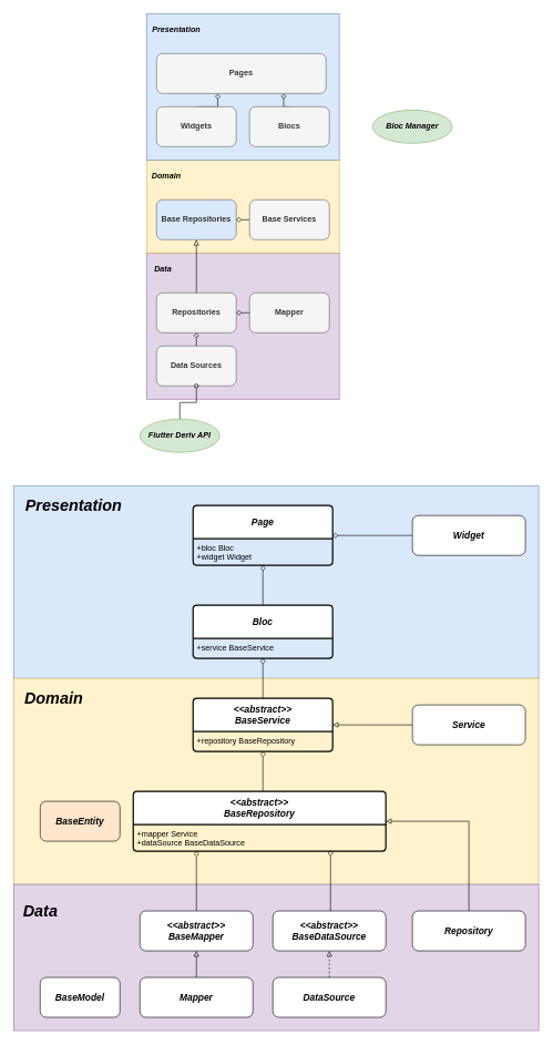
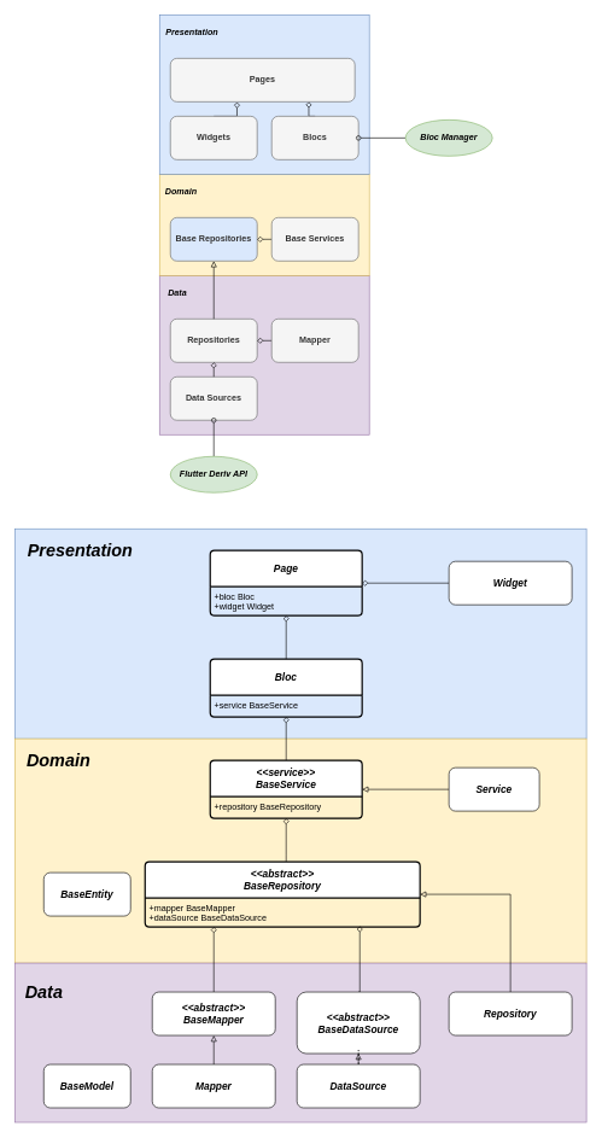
  <mxCell id="0" />
  <mxCell id="1" parent="0" />
  <mxCell id="2" value="" style="rounded=0;whiteSpace=wrap;html=1;fillColor=#e1d5e7;strokeColor=#9673a6;" parent="1" vertex="1"><mxGeometry x="220" y="380" width="290" height="220" as="geometry" /></mxCell>
  <mxCell id="3" value="&lt;b&gt;&lt;i&gt;Data&lt;/i&gt;&lt;/b&gt;" style="text;html=1;strokeColor=none;fillColor=none;align=center;verticalAlign=middle;whiteSpace=wrap;rounded=0;" parent="1" vertex="1"><mxGeometry x="220" y="390" width="50" height="30" as="geometry" /></mxCell>
  <mxCell id="4" value="Data Sources" style="rounded=1;whiteSpace=wrap;html=1;fillColor=#f5f5f5;fontColor=#333333;strokeColor=#666666;fontStyle=1;" parent="1" vertex="1"><mxGeometry x="235" y="520" width="120" height="60" as="geometry" /></mxCell>
  <mxCell id="5" value="Repositories" style="rounded=1;whiteSpace=wrap;html=1;fillColor=#f5f5f5;fontColor=#333333;strokeColor=#666666;fontStyle=1;" parent="1" vertex="1"><mxGeometry x="235" y="440" width="120" height="60" as="geometry" /></mxCell>
  <mxCell id="6" value="" style="endArrow=diamond;html=1;rounded=0;exitX=0.5;exitY=0;exitDx=0;exitDy=0;entryX=0.5;entryY=1;entryDx=0;entryDy=0;endFill=0;" parent="1" source="4" target="5" edge="1"><mxGeometry width="50" height="50" relative="1" as="geometry"><mxPoint x="455" y="450" as="sourcePoint" /><mxPoint x="505" y="400" as="targetPoint" /></mxGeometry></mxCell>
  <mxCell id="7" style="edgeStyle=orthogonalEdgeStyle;rounded=0;orthogonalLoop=1;jettySize=auto;html=1;exitX=0;exitY=0.5;exitDx=0;exitDy=0;entryX=1;entryY=0.5;entryDx=0;entryDy=0;endArrow=diamond;endFill=0;" parent="1" source="8" target="5" edge="1"><mxGeometry relative="1" as="geometry" /></mxCell>
  <mxCell id="8" value="Mapper" style="rounded=1;whiteSpace=wrap;html=1;fillColor=#f5f5f5;fontColor=#333333;strokeColor=#666666;fontStyle=1;" parent="1" vertex="1"><mxGeometry x="375" y="440" width="120" height="60" as="geometry" /></mxCell>
  <mxCell id="9" style="edgeStyle=orthogonalEdgeStyle;rounded=0;orthogonalLoop=1;jettySize=auto;html=1;entryX=0.5;entryY=1;entryDx=0;entryDy=0;endArrow=oval;endFill=0;" parent="1" source="10" target="4" edge="1"><mxGeometry relative="1" as="geometry" /></mxCell>
- <mxCell id="10" value="&lt;i&gt;Flutter Deriv API&lt;/i&gt;" style="ellipse;whiteSpace=wrap;html=1;fillColor=#d5e8d4;strokeColor=#82b366;fontStyle=1" parent="1" vertex="1"><mxGeometry x="210" y="630" width="120" height="50" as="geometry" /></mxCell>
+ <mxCell id="10" value="&lt;i&gt;Flutter Deriv API&lt;/i&gt;" style="ellipse;whiteSpace=wrap;html=1;fillColor=#d5e8d4;strokeColor=#82b366;fontStyle=1" parent="1" vertex="1"><mxGeometry x="235" y="630" width="120" height="50" as="geometry" /></mxCell>
  <mxCell id="11" value="" style="rounded=0;whiteSpace=wrap;html=1;fillColor=#fff2cc;strokeColor=#d6b656;" parent="1" vertex="1"><mxGeometry x="220" y="240" width="290" height="140" as="geometry" /></mxCell>
  <mxCell id="12" value="&lt;b&gt;&lt;i&gt;Domain&lt;/i&gt;&lt;/b&gt;" style="text;html=1;strokeColor=none;fillColor=none;align=center;verticalAlign=middle;whiteSpace=wrap;rounded=0;" parent="1" vertex="1"><mxGeometry x="220" y="250" width="60" height="30" as="geometry" /></mxCell>
  <mxCell id="13" value="Base Repositories" style="rounded=1;whiteSpace=wrap;html=1;fillColor=#dae8fc;strokeColor=#666666;fontColor=#333333;fontStyle=1;" parent="1" vertex="1"><mxGeometry x="235" y="300" width="120" height="60" as="geometry" /></mxCell>
  <mxCell id="14" style="edgeStyle=orthogonalEdgeStyle;rounded=0;orthogonalLoop=1;jettySize=auto;html=1;entryX=0.5;entryY=1;entryDx=0;entryDy=0;endArrow=block;endFill=0;" parent="1" source="5" target="13" edge="1"><mxGeometry relative="1" as="geometry" /></mxCell>
  <mxCell id="15" style="edgeStyle=orthogonalEdgeStyle;rounded=0;orthogonalLoop=1;jettySize=auto;html=1;exitX=0;exitY=0.5;exitDx=0;exitDy=0;entryX=1;entryY=0.5;entryDx=0;entryDy=0;endArrow=diamond;endFill=0;" parent="1" source="16" target="13" edge="1"><mxGeometry relative="1" as="geometry" /></mxCell>
  <mxCell id="16" value="Base Services" style="rounded=1;whiteSpace=wrap;html=1;fillColor=#f5f5f5;fontColor=#333333;strokeColor=#666666;fontStyle=1;" parent="1" vertex="1"><mxGeometry x="375" y="300" width="120" height="60" as="geometry" /></mxCell>
  <mxCell id="17" value="" style="rounded=0;whiteSpace=wrap;html=1;fillColor=#dae8fc;strokeColor=#6c8ebf;" parent="1" vertex="1"><mxGeometry x="220" y="20" width="290" height="220" as="geometry" /></mxCell>
  <mxCell id="18" value="&lt;b&gt;&lt;i&gt;Presentation&lt;/i&gt;&lt;/b&gt;" style="text;html=1;strokeColor=none;fillColor=none;align=center;verticalAlign=middle;whiteSpace=wrap;rounded=0;" parent="1" vertex="1"><mxGeometry x="220" y="30" width="90" height="30" as="geometry" /></mxCell>
  <mxCell id="19" style="edgeStyle=orthogonalEdgeStyle;rounded=0;orthogonalLoop=1;jettySize=auto;html=1;exitX=0.5;exitY=0;exitDx=0;exitDy=0;entryX=0.75;entryY=1;entryDx=0;entryDy=0;endArrow=diamond;endFill=0;" parent="1" source="20" target="23" edge="1"><mxGeometry relative="1" as="geometry" /></mxCell>
  <mxCell id="20" value="Blocs" style="rounded=1;whiteSpace=wrap;html=1;fillColor=#f5f5f5;fontColor=#333333;strokeColor=#666666;fontStyle=1;" parent="1" vertex="1"><mxGeometry x="375" y="160" width="120" height="60" as="geometry" /></mxCell>
  <mxCell id="21" style="edgeStyle=orthogonalEdgeStyle;rounded=0;orthogonalLoop=1;jettySize=auto;html=1;exitX=0.5;exitY=0;exitDx=0;exitDy=0;entryX=0.361;entryY=1.008;entryDx=0;entryDy=0;entryPerimeter=0;endArrow=diamond;endFill=0;" parent="1" source="22" target="23" edge="1"><mxGeometry relative="1" as="geometry" /></mxCell>
  <mxCell id="22" value="Widgets" style="rounded=1;whiteSpace=wrap;html=1;fillColor=#f5f5f5;fontColor=#333333;strokeColor=#666666;fontStyle=1;" parent="1" vertex="1"><mxGeometry x="235" y="160" width="120" height="60" as="geometry" /></mxCell>
  <mxCell id="23" value="Pages" style="rounded=1;whiteSpace=wrap;html=1;fillColor=#f5f5f5;fontColor=#333333;strokeColor=#666666;fontStyle=1" parent="1" vertex="1"><mxGeometry x="235" y="80" width="255" height="60" as="geometry" /></mxCell>
+ <mxCell id="24" style="edgeStyle=orthogonalEdgeStyle;rounded=0;orthogonalLoop=1;jettySize=auto;html=1;exitX=0;exitY=0.5;exitDx=0;exitDy=0;entryX=1;entryY=0.5;entryDx=0;entryDy=0;endArrow=oval;endFill=0;" parent="1" source="25" target="20" edge="1"><mxGeometry relative="1" as="geometry" /></mxCell>
  <mxCell id="25" value="&lt;i&gt;Bloc Manager&lt;/i&gt;" style="ellipse;whiteSpace=wrap;html=1;fillColor=#d5e8d4;strokeColor=#82b366;fontStyle=1" parent="1" vertex="1"><mxGeometry x="560" y="165" width="120" height="50" as="geometry" /></mxCell>
  <mxCell id="26" value="" style="rounded=0;whiteSpace=wrap;html=1;fillColor=#dae8fc;strokeColor=#6c8ebf;" parent="1" vertex="1"><mxGeometry x="20" y="730" width="790" height="290" as="geometry" /></mxCell>
  <mxCell id="27" value="" style="rounded=0;whiteSpace=wrap;html=1;fillColor=#fff2cc;strokeColor=#d6b656;" parent="1" vertex="1"><mxGeometry x="20" y="1020" width="790" height="310" as="geometry" /></mxCell>
  <mxCell id="28" value="" style="rounded=0;whiteSpace=wrap;html=1;fillColor=#e1d5e7;strokeColor=#9673a6;" parent="1" vertex="1"><mxGeometry x="20" y="1330" width="790" height="220" as="geometry" /></mxCell>
  <mxCell id="29" value="&lt;b&gt;&lt;i&gt;&lt;font style=&quot;font-size: 14px;&quot;&gt;BaseModel&lt;/font&gt;&lt;/i&gt;&lt;/b&gt;" style="rounded=1;whiteSpace=wrap;html=1;" parent="1" vertex="1"><mxGeometry x="60" y="1470" width="120" height="60" as="geometry" /></mxCell>
- <mxCell id="30" value="&lt;b&gt;&lt;i&gt;&lt;font style=&quot;font-size: 14px;&quot;&gt;BaseEntity&lt;/font&gt;&lt;/i&gt;&lt;/b&gt;" style="rounded=1;whiteSpace=wrap;html=1;fillColor=#ffe6cc;" parent="1" vertex="1"><mxGeometry x="60" y="1205" width="120" height="60" as="geometry" /></mxCell>
+ <mxCell id="30" value="&lt;b&gt;&lt;i&gt;&lt;font style=&quot;font-size: 14px;&quot;&gt;BaseEntity&lt;/font&gt;&lt;/i&gt;&lt;/b&gt;" style="rounded=1;whiteSpace=wrap;html=1;" parent="1" vertex="1"><mxGeometry x="60" y="1205" width="120" height="60" as="geometry" /></mxCell>
  <mxCell id="31" style="edgeStyle=orthogonalEdgeStyle;rounded=0;orthogonalLoop=1;jettySize=auto;html=1;entryX=0.25;entryY=1;entryDx=0;entryDy=0;endArrow=diamond;endFill=0;exitX=0.5;exitY=0;exitDx=0;exitDy=0;" parent="1" source="32" target="41" edge="1"><mxGeometry relative="1" as="geometry"><Array as="points"><mxPoint x="295" y="1290" /></Array></mxGeometry></mxCell>
  <mxCell id="32" value="&lt;b&gt;&lt;i&gt;&lt;font style=&quot;font-size: 14px;&quot;&gt;&amp;lt;&amp;lt;abstract&amp;gt;&amp;gt;&lt;br&gt;BaseMapper&lt;br&gt;&lt;/font&gt;&lt;/i&gt;&lt;/b&gt;" style="rounded=1;whiteSpace=wrap;html=1;" parent="1" vertex="1"><mxGeometry x="210" y="1370" width="170" height="60" as="geometry" /></mxCell>
  <mxCell id="33" style="edgeStyle=orthogonalEdgeStyle;rounded=0;orthogonalLoop=1;jettySize=auto;html=1;entryX=0.5;entryY=1;entryDx=0;entryDy=0;endArrow=block;endFill=0;" parent="1" source="34" target="32" edge="1"><mxGeometry relative="1" as="geometry" /></mxCell>
  <mxCell id="34" value="&lt;b&gt;&lt;i&gt;&lt;font style=&quot;font-size: 14px;&quot;&gt;Mapper&lt;br&gt;&lt;/font&gt;&lt;/i&gt;&lt;/b&gt;" style="rounded=1;whiteSpace=wrap;html=1;" parent="1" vertex="1"><mxGeometry x="210" y="1470" width="170" height="60" as="geometry" /></mxCell>
  <mxCell id="35" style="edgeStyle=orthogonalEdgeStyle;rounded=0;orthogonalLoop=1;jettySize=auto;html=1;entryX=0.781;entryY=0.975;entryDx=0;entryDy=0;endArrow=diamond;endFill=0;exitX=0.5;exitY=0;exitDx=0;exitDy=0;entryPerimeter=0;" parent="1" source="36" target="41" edge="1"><mxGeometry relative="1" as="geometry"><Array as="points"><mxPoint x="497" y="1370" /></Array></mxGeometry></mxCell>
- <mxCell id="36" value="&lt;b&gt;&lt;i&gt;&lt;font style=&quot;font-size: 14px;&quot;&gt;&amp;lt;&amp;lt;abstract&amp;gt;&amp;gt;&lt;br&gt;BaseDataSource&lt;br&gt;&lt;/font&gt;&lt;/i&gt;&lt;/b&gt;" style="rounded=1;whiteSpace=wrap;html=1;" parent="1" vertex="1"><mxGeometry x="410" y="1370" width="170" height="60" as="geometry" /></mxCell>
+ <mxCell id="36" value="&lt;b&gt;&lt;i&gt;&lt;font style=&quot;font-size: 14px;&quot;&gt;&amp;lt;&amp;lt;abstract&amp;gt;&amp;gt;&lt;br&gt;BaseDataSource&lt;br&gt;&lt;/font&gt;&lt;/i&gt;&lt;/b&gt;" style="rounded=1;whiteSpace=wrap;html=1;" parent="1" vertex="1"><mxGeometry x="410" y="1370" width="170" height="85" as="geometry" /></mxCell>
  <mxCell id="37" value="" style="edgeStyle=orthogonalEdgeStyle;rounded=0;orthogonalLoop=1;jettySize=auto;html=1;endArrow=block;endFill=0;dashed=1;" parent="1" source="38" target="36" edge="1"><mxGeometry relative="1" as="geometry" /></mxCell>
  <mxCell id="38" value="&lt;b&gt;&lt;i&gt;&lt;font style=&quot;font-size: 14px;&quot;&gt;DataSource&lt;br&gt;&lt;/font&gt;&lt;/i&gt;&lt;/b&gt;" style="rounded=1;whiteSpace=wrap;html=1;" parent="1" vertex="1"><mxGeometry x="410" y="1470" width="170" height="60" as="geometry" /></mxCell>
  <mxCell id="39" value="" style="edgeStyle=orthogonalEdgeStyle;rounded=0;orthogonalLoop=1;jettySize=auto;html=1;endArrow=diamond;endFill=0;" parent="1" source="40" target="44" edge="1"><mxGeometry relative="1" as="geometry"><Array as="points"><mxPoint x="395" y="1180" /><mxPoint x="395" y="1180" /></Array></mxGeometry></mxCell>
  <mxCell id="40" value="&lt;b style=&quot;border-color: var(--border-color); font-size: 12px;&quot;&gt;&lt;i style=&quot;border-color: var(--border-color);&quot;&gt;&lt;font style=&quot;border-color: var(--border-color); font-size: 14px;&quot;&gt;&amp;lt;&amp;lt;abstract&amp;gt;&amp;gt;&lt;br style=&quot;border-color: var(--border-color);&quot;&gt;BaseRepository&lt;/font&gt;&lt;/i&gt;&lt;/b&gt;" style="swimlane;childLayout=stackLayout;horizontal=1;startSize=50;horizontalStack=0;rounded=1;fontSize=14;fontStyle=0;strokeWidth=2;resizeParent=0;resizeLast=1;shadow=0;dashed=0;align=center;arcSize=4;whiteSpace=wrap;html=1;fillStyle=auto;" parent="1" vertex="1"><mxGeometry x="200" y="1190" width="380" height="90" as="geometry" /></mxCell>
- <mxCell id="41" value="+mapper Service&lt;br&gt;+dataSource BaseDataSource" style="align=left;strokeColor=none;fillColor=none;spacingLeft=4;fontSize=12;verticalAlign=top;resizable=0;rotatable=0;part=1;html=1;" parent="40" vertex="1"><mxGeometry y="50" width="380" height="40" as="geometry" /></mxCell>
+ <mxCell id="41" value="+mapper BaseMapper&lt;br&gt;+dataSource BaseDataSource" style="align=left;strokeColor=none;fillColor=none;spacingLeft=4;fontSize=12;verticalAlign=top;resizable=0;rotatable=0;part=1;html=1;" parent="40" vertex="1"><mxGeometry y="50" width="380" height="40" as="geometry" /></mxCell>
  <mxCell id="42" value="" style="edgeStyle=orthogonalEdgeStyle;rounded=0;orthogonalLoop=1;jettySize=auto;html=1;endArrow=diamond;endFill=0;" parent="1" source="43" target="51" edge="1"><mxGeometry relative="1" as="geometry" /></mxCell>
- <mxCell id="43" value="&lt;b style=&quot;border-color: var(--border-color); font-size: 12px;&quot;&gt;&lt;i style=&quot;border-color: var(--border-color);&quot;&gt;&lt;font style=&quot;border-color: var(--border-color); font-size: 14px;&quot;&gt;&amp;lt;&amp;lt;abstract&amp;gt;&amp;gt;&lt;br style=&quot;border-color: var(--border-color);&quot;&gt;BaseService&lt;/font&gt;&lt;/i&gt;&lt;/b&gt;" style="swimlane;childLayout=stackLayout;horizontal=1;startSize=50;horizontalStack=0;rounded=1;fontSize=14;fontStyle=0;strokeWidth=2;resizeParent=0;resizeLast=1;shadow=0;dashed=0;align=center;arcSize=4;whiteSpace=wrap;html=1;" parent="1" vertex="1"><mxGeometry x="290" y="1050" width="210" height="80" as="geometry" /></mxCell>
+ <mxCell id="43" value="&lt;b style=&quot;border-color: var(--border-color); font-size: 12px;&quot;&gt;&lt;i style=&quot;border-color: var(--border-color);&quot;&gt;&lt;font style=&quot;border-color: var(--border-color); font-size: 14px;&quot;&gt;&amp;lt;&amp;lt;service&amp;gt;&amp;gt;&lt;br style=&quot;border-color: var(--border-color);&quot;&gt;BaseService&lt;/font&gt;&lt;/i&gt;&lt;/b&gt;" style="swimlane;childLayout=stackLayout;horizontal=1;startSize=50;horizontalStack=0;rounded=1;fontSize=14;fontStyle=0;strokeWidth=2;resizeParent=0;resizeLast=1;shadow=0;dashed=0;align=center;arcSize=4;whiteSpace=wrap;html=1;" parent="1" vertex="1"><mxGeometry x="290" y="1050" width="210" height="80" as="geometry" /></mxCell>
  <mxCell id="44" value="+repository BaseRepository&lt;br&gt;" style="align=left;strokeColor=none;fillColor=none;spacingLeft=4;fontSize=12;verticalAlign=top;resizable=0;rotatable=0;part=1;html=1;" parent="43" vertex="1"><mxGeometry y="50" width="210" height="30" as="geometry" /></mxCell>
  <mxCell id="45" value="" style="edgeStyle=orthogonalEdgeStyle;rounded=0;orthogonalLoop=1;jettySize=auto;html=1;entryX=1;entryY=0.5;entryDx=0;entryDy=0;endArrow=block;endFill=0;exitX=0.5;exitY=0;exitDx=0;exitDy=0;" parent="1" source="46" target="40" edge="1"><mxGeometry relative="1" as="geometry" /></mxCell>
  <mxCell id="46" value="&lt;b&gt;&lt;i&gt;&lt;font style=&quot;font-size: 14px;&quot;&gt;Repository&lt;br&gt;&lt;/font&gt;&lt;/i&gt;&lt;/b&gt;" style="rounded=1;whiteSpace=wrap;html=1;" parent="1" vertex="1"><mxGeometry x="620" y="1370" width="170" height="60" as="geometry" /></mxCell>
  <mxCell id="47" value="" style="edgeStyle=orthogonalEdgeStyle;rounded=0;orthogonalLoop=1;jettySize=auto;html=1;entryX=1;entryY=0.5;entryDx=0;entryDy=0;endArrow=block;endFill=0;exitX=0;exitY=0.5;exitDx=0;exitDy=0;" parent="1" source="48" target="43" edge="1"><mxGeometry relative="1" as="geometry" /></mxCell>
- <mxCell id="48" value="&lt;b&gt;&lt;i&gt;&lt;font style=&quot;font-size: 14px;&quot;&gt;Service&lt;br&gt;&lt;/font&gt;&lt;/i&gt;&lt;/b&gt;" style="rounded=1;whiteSpace=wrap;html=1;" parent="1" vertex="1"><mxGeometry x="620" y="1060" width="170" height="60" as="geometry" /></mxCell>
+ <mxCell id="48" value="&lt;b&gt;&lt;i&gt;&lt;font style=&quot;font-size: 14px;&quot;&gt;Service&lt;br&gt;&lt;/font&gt;&lt;/i&gt;&lt;/b&gt;" style="rounded=1;whiteSpace=wrap;html=1;" parent="1" vertex="1"><mxGeometry x="620" y="1060" width="125" height="60" as="geometry" /></mxCell>
  <mxCell id="49" value="" style="edgeStyle=orthogonalEdgeStyle;rounded=0;orthogonalLoop=1;jettySize=auto;html=1;endArrow=diamond;endFill=0;" parent="1" source="50" target="55" edge="1"><mxGeometry relative="1" as="geometry" /></mxCell>
  <mxCell id="50" value="&lt;b&gt;&lt;i&gt;Bloc&lt;/i&gt;&lt;/b&gt;" style="swimlane;childLayout=stackLayout;horizontal=1;startSize=50;horizontalStack=0;rounded=1;fontSize=14;fontStyle=0;strokeWidth=2;resizeParent=0;resizeLast=1;shadow=0;dashed=0;align=center;arcSize=4;whiteSpace=wrap;html=1;" parent="1" vertex="1"><mxGeometry x="290" y="910" width="210" height="80" as="geometry" /></mxCell>
  <mxCell id="51" value="+service BaseService" style="align=left;strokeColor=none;fillColor=none;spacingLeft=4;fontSize=12;verticalAlign=top;resizable=0;rotatable=0;part=1;html=1;" parent="50" vertex="1"><mxGeometry y="50" width="210" height="30" as="geometry" /></mxCell>
  <mxCell id="52" value="" style="edgeStyle=orthogonalEdgeStyle;rounded=0;orthogonalLoop=1;jettySize=auto;html=1;entryX=1;entryY=0.5;entryDx=0;entryDy=0;endArrow=diamond;endFill=0;" parent="1" source="53" target="54" edge="1"><mxGeometry relative="1" as="geometry" /></mxCell>
  <mxCell id="53" value="&lt;b&gt;&lt;i&gt;&lt;font style=&quot;font-size: 14px;&quot;&gt;Widget&lt;br&gt;&lt;/font&gt;&lt;/i&gt;&lt;/b&gt;" style="rounded=1;whiteSpace=wrap;html=1;" parent="1" vertex="1"><mxGeometry x="620" y="775" width="170" height="60" as="geometry" /></mxCell>
  <mxCell id="54" value="&lt;b&gt;&lt;i&gt;Page&lt;/i&gt;&lt;/b&gt;" style="swimlane;childLayout=stackLayout;horizontal=1;startSize=50;horizontalStack=0;rounded=1;fontSize=14;fontStyle=0;strokeWidth=2;resizeParent=0;resizeLast=1;shadow=0;dashed=0;align=center;arcSize=4;whiteSpace=wrap;html=1;" parent="1" vertex="1"><mxGeometry x="290" y="760" width="210" height="90" as="geometry" /></mxCell>
  <mxCell id="55" value="+bloc Bloc&lt;br&gt;+widget Widget" style="align=left;strokeColor=none;fillColor=none;spacingLeft=4;fontSize=12;verticalAlign=top;resizable=0;rotatable=0;part=1;html=1;" parent="54" vertex="1"><mxGeometry y="50" width="210" height="40" as="geometry" /></mxCell>
  <mxCell id="56" value="Presentation" style="text;strokeColor=none;fillColor=none;html=1;fontSize=24;fontStyle=3;verticalAlign=middle;align=center;" parent="1" vertex="1"><mxGeometry x="30" y="740" width="160" height="40" as="geometry" /></mxCell>
  <mxCell id="57" value="Domain" style="text;strokeColor=none;fillColor=none;html=1;fontSize=24;fontStyle=3;verticalAlign=middle;align=center;" parent="1" vertex="1"><mxGeometry x="30" y="1030" width="100" height="40" as="geometry" /></mxCell>
  <mxCell id="58" value="Data" style="text;strokeColor=none;fillColor=none;html=1;fontSize=24;fontStyle=3;verticalAlign=middle;align=center;" parent="1" vertex="1"><mxGeometry x="30" y="1350" width="60" height="40" as="geometry" /></mxCell>
